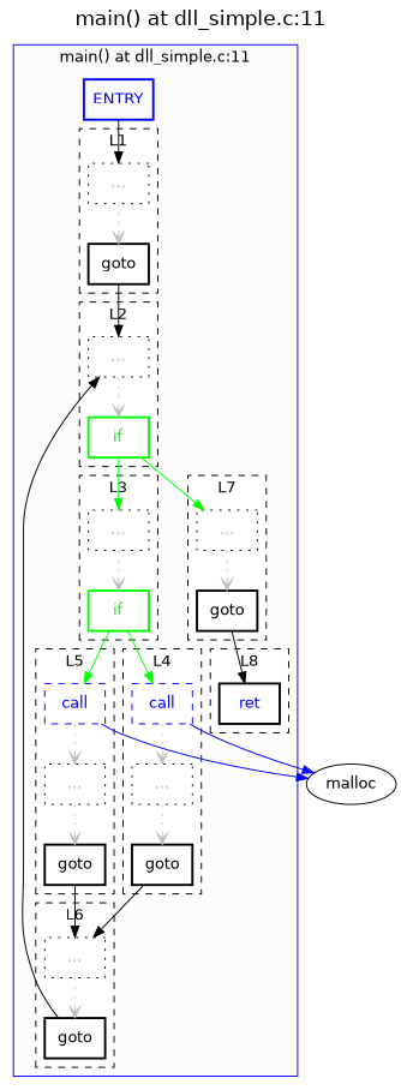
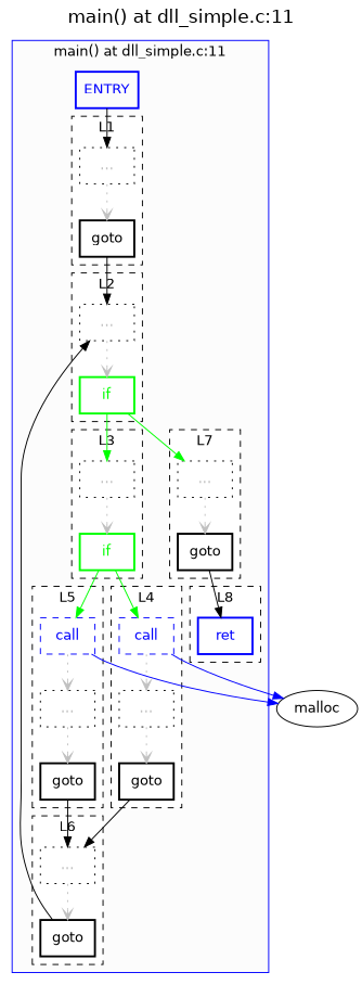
  digraph {
    label=<<FONT POINT-SIZE="18">main() at dll_simple.c:11</FONT>>
    labelloc=t
    fontname="DejaVu Sans"
    node [color=black fontcolor=gray shape=box style=bold fontname="DejaVu Sans"]
    edge [color=gray fontname="DejaVu Sans"]
    n1 [label="..." style=dotted]
    n2 [fontcolor=black label=goto]
    n3 [label="..." style=dotted]
    n4 [color=green fontcolor=green label=if]
    n5 [color=blue fontcolor=blue label=call style=dashed]
    n6 [label="..." style=dotted]
    n7 [fontcolor=black label=goto]
    n8 [color=blue fontcolor=blue label=call style=dashed]
    n9 [label="..." style=dotted]
    n10 [fontcolor=black label=goto]
    n11 [label="..." style=dotted]
    n12 [fontcolor=black label=goto]
    n13 [label="..." style=dotted]
    n14 [color=green fontcolor=green label=if]
    n15 [label="..." style=dotted]
    n16 [fontcolor=black label=goto]
-   n17 [fontcolor=blue label=ret]
+   n17 [color=blue fontcolor=blue label=ret]
    n18 [color=blue fontcolor=blue label=ENTRY]
    n19 [label=malloc color="" fontcolor="" shape="" style=""]
    subgraph cluster_1 {
      bgcolor=gray99
      color=blue
      label="main() at dll_simple.c:11"
      n18
      subgraph cluster_2 {
        bgcolor=white
        color=black
        label=L1
        style=dashed
        n1
        n2
      }
      subgraph cluster_3 {
        bgcolor=white
        color=black
        label=L3
        style=dashed
        n3
        n4
      }
      subgraph cluster_4 {
        bgcolor=white
        color=black
        label=L4
        style=dashed
        n5
        n6
        n7
      }
      subgraph cluster_5 {
        bgcolor=white
        color=black
        label=L5
        style=dashed
        n8
        n9
        n10
      }
      subgraph cluster_6 {
        bgcolor=white
        color=black
        label=L6
        style=dashed
        n11
        n12
      }
      subgraph cluster_7 {
        bgcolor=white
        color=black
        label=L2
        style=dashed
        n13
        n14
      }
      subgraph cluster_8 {
        bgcolor=white
        color=black
        label=L7
        style=dashed
        n15
        n16
      }
      subgraph cluster_9 {
        bgcolor=white
        color=black
        label=L8
        style=dashed
        n17
      }
    }
    n1 -> n2 [arrowhead=open style=dotted]
    n2 -> n13 [color=black]
    n3 -> n4 [arrowhead=open style=dotted]
    n4 -> n5 [color=green]
    n4 -> n8 [color=green]
    n5 -> n6 [arrowhead=open style=dotted]
    n5 -> n19 [color=blue]
    n6 -> n7 [arrowhead=open style=dotted]
    n7 -> n11 [color=black]
    n8 -> n9 [arrowhead=open style=dotted]
    n8 -> n19 [color=blue]
    n9 -> n10 [arrowhead=open style=dotted]
    n10 -> n11 [color=black]
    n11 -> n12 [arrowhead=open style=dotted]
    n12 -> n13 [color=black]
    n13 -> n14 [arrowhead=open style=dotted]
    n14 -> n3 [color=green]
    n14 -> n15 [color=green]
    n15 -> n16 [arrowhead=open style=dotted]
    n16 -> n17 [color=black]
    n18 -> n1 [color=black]
  }
